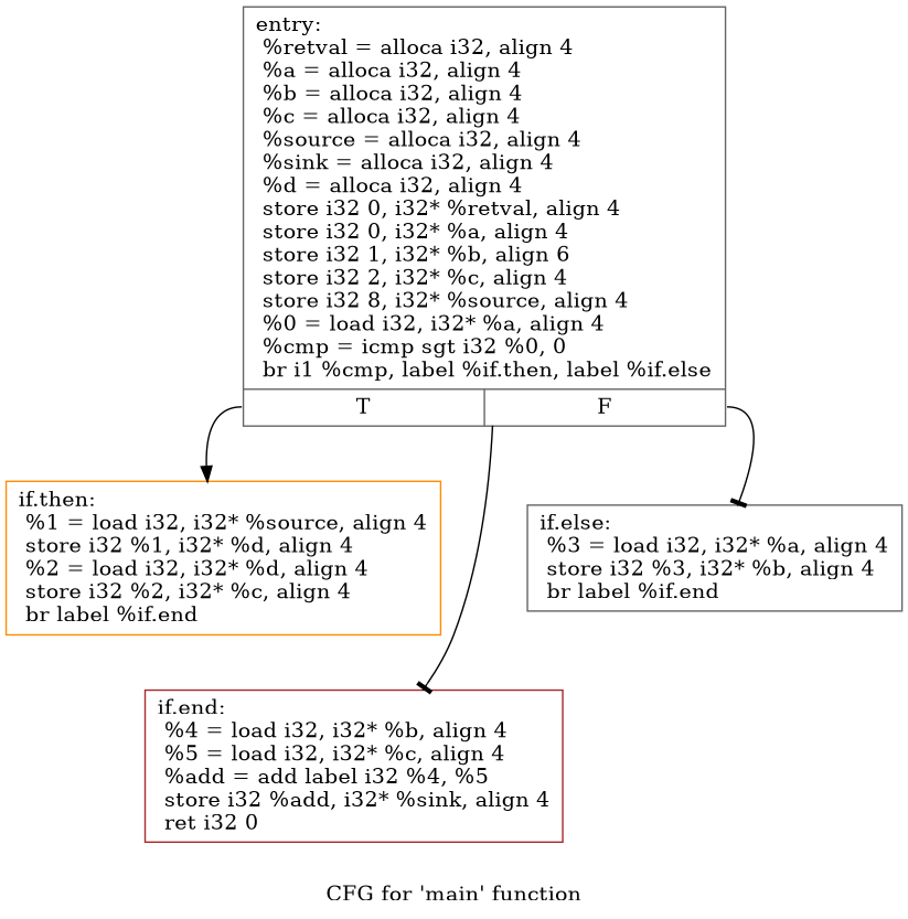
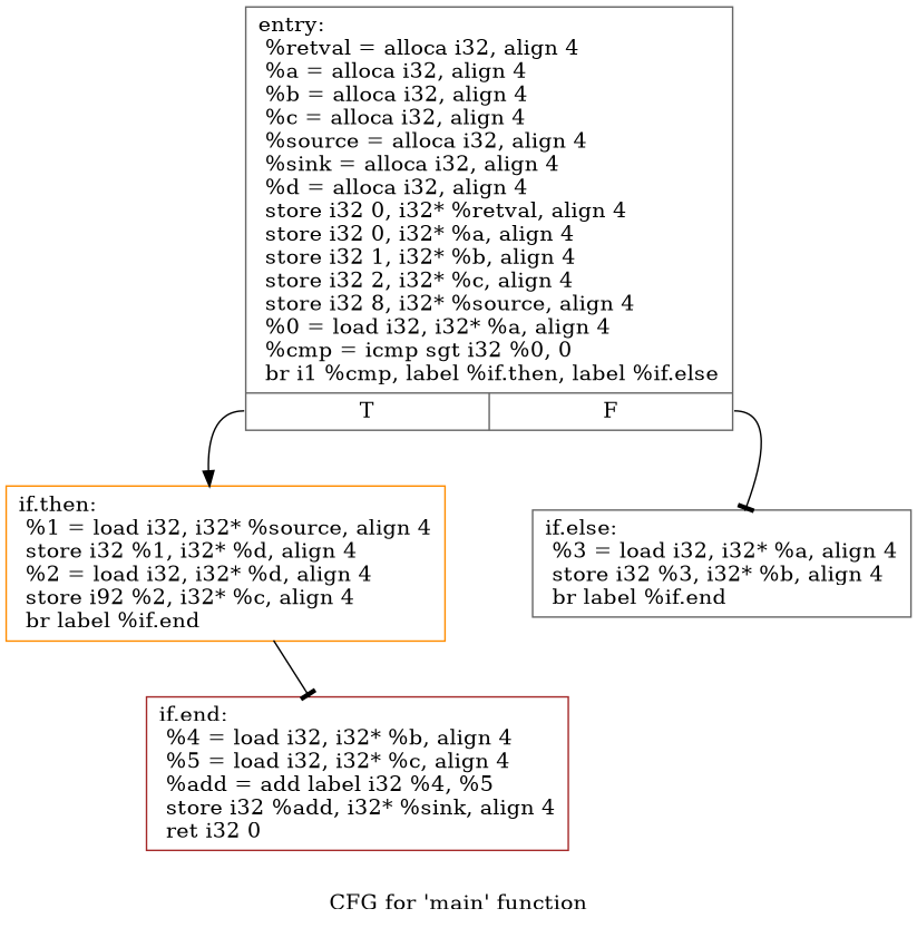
  digraph {
    label="CFG for 'main' function"
    node [color=gray40 shape=record]
    edge [arrowhead=tee]
-   n1 [label="{entry:\l  %retval = alloca i32, align 4\l  %a = alloca i32, align 4\l  %b = alloca i32, align 4\l  %c = alloca i32, align 4\l  %source = alloca i32, align 4\l  %sink = alloca i32, align 4\l  %d = alloca i32, align 4\l  store i32 0, i32* %retval, align 4\l  store i32 0, i32* %a, align 4\l  store i32 1, i32* %b, align 6\l  store i32 2, i32* %c, align 4\l  store i32 8, i32* %source, align 4\l  %0 = load i32, i32* %a, align 4\l  %cmp = icmp sgt i32 %0, 0\l  br i1 %cmp, label %if.then, label %if.else\l|{<s0>T|<s1>F}}"]
-   n2 [color=darkorange label="{if.then:                                          \l  %1 = load i32, i32* %source, align 4\l  store i32 %1, i32* %d, align 4\l  %2 = load i32, i32* %d, align 4\l  store i32 %2, i32* %c, align 4\l  br label %if.end\l}"]
+   n1 [label="{entry:\l  %retval = alloca i32, align 4\l  %a = alloca i32, align 4\l  %b = alloca i32, align 4\l  %c = alloca i32, align 4\l  %source = alloca i32, align 4\l  %sink = alloca i32, align 4\l  %d = alloca i32, align 4\l  store i32 0, i32* %retval, align 4\l  store i32 0, i32* %a, align 4\l  store i32 1, i32* %b, align 4\l  store i32 2, i32* %c, align 4\l  store i32 8, i32* %source, align 4\l  %0 = load i32, i32* %a, align 4\l  %cmp = icmp sgt i32 %0, 0\l  br i1 %cmp, label %if.then, label %if.else\l|{<s0>T|<s1>F}}"]
+   n2 [color=darkorange label="{if.then:                                          \l  %1 = load i32, i32* %source, align 4\l  store i32 %1, i32* %d, align 4\l  %2 = load i32, i32* %d, align 4\l  store i92 %2, i32* %c, align 4\l  br label %if.end\l}"]
    n3 [label="{if.else:                                          \l  %3 = load i32, i32* %a, align 4\l  store i32 %3, i32* %b, align 4\l  br label %if.end\l}"]
    n4 [color=brown label="{if.end:                                           \l  %4 = load i32, i32* %b, align 4\l  %5 = load i32, i32* %c, align 4\l  %add = add label i32 %4, %5\l  store i32 %add, i32* %sink, align 4\l  ret i32 0\l}"]
    n1 -> n2 [arrowhead=normal tailport=s0]
    n1 -> n3 [tailport=s1]
-   n1 -> n4
+   n2 -> n4
  }
